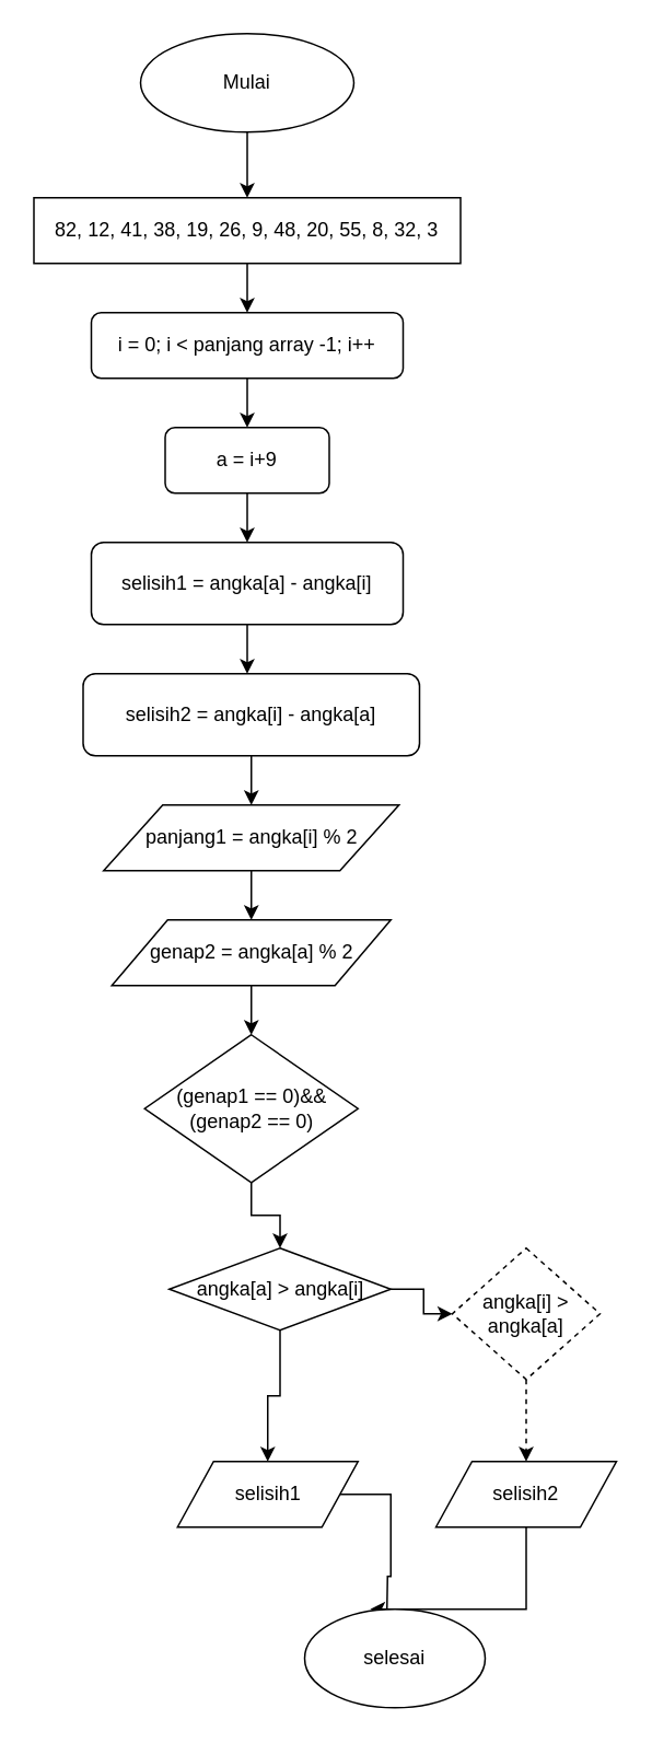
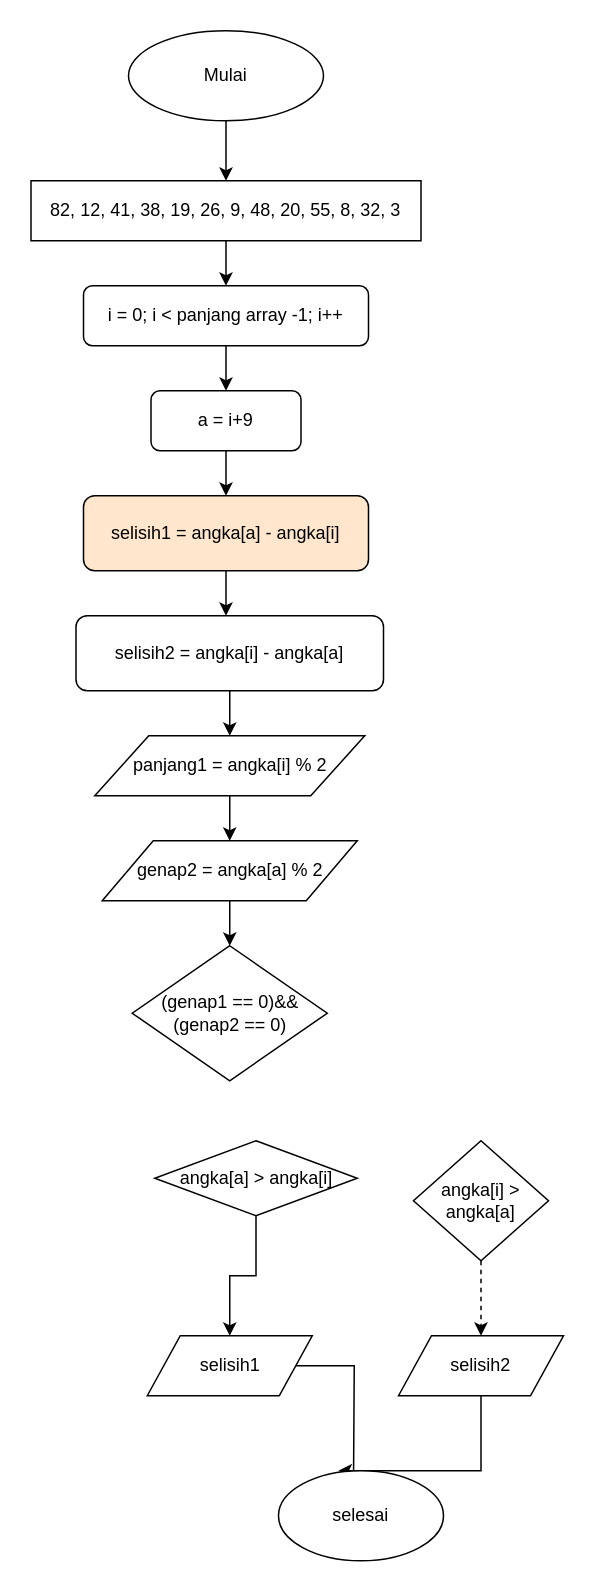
  <mxCell id="0" />
  <mxCell id="1" parent="0" />
  <mxCell id="2" style="edgeStyle=orthogonalEdgeStyle;rounded=0;orthogonalLoop=1;jettySize=auto;html=1;" edge="1" parent="1" source="3"><mxGeometry relative="1" as="geometry"><mxPoint x="150" y="120" as="targetPoint" /></mxGeometry></mxCell>
  <mxCell id="3" value="Mulai" style="ellipse;whiteSpace=wrap;html=1;" vertex="1" parent="1"><mxGeometry x="85" y="20" width="130" height="60" as="geometry" /></mxCell>
  <mxCell id="4" style="edgeStyle=orthogonalEdgeStyle;rounded=0;orthogonalLoop=1;jettySize=auto;html=1;" edge="1" parent="1" source="5"><mxGeometry relative="1" as="geometry"><mxPoint x="150" y="190" as="targetPoint" /></mxGeometry></mxCell>
  <mxCell id="5" value="82, 12, 41, 38, 19, 26, 9, 48, 20, 55, 8, 32, 3" style="rounded=0;whiteSpace=wrap;html=1;" vertex="1" parent="1"><mxGeometry x="20" y="120" width="260" height="40" as="geometry" /></mxCell>
  <mxCell id="6" style="edgeStyle=orthogonalEdgeStyle;rounded=0;orthogonalLoop=1;jettySize=auto;html=1;" edge="1" parent="1" source="7"><mxGeometry relative="1" as="geometry"><mxPoint x="150" y="260" as="targetPoint" /></mxGeometry></mxCell>
  <mxCell id="7" value="i = 0; i &amp;lt; panjang array -1; i++" style="rounded=1;whiteSpace=wrap;html=1;" vertex="1" parent="1"><mxGeometry x="55" y="190" width="190" height="40" as="geometry" /></mxCell>
  <mxCell id="8" style="edgeStyle=orthogonalEdgeStyle;rounded=0;orthogonalLoop=1;jettySize=auto;html=1;" edge="1" parent="1" source="9"><mxGeometry relative="1" as="geometry"><mxPoint x="150" y="330" as="targetPoint" /></mxGeometry></mxCell>
  <mxCell id="9" value="a = i+9" style="rounded=1;whiteSpace=wrap;html=1;" vertex="1" parent="1"><mxGeometry x="100" y="260" width="100" height="40" as="geometry" /></mxCell>
  <mxCell id="10" style="edgeStyle=orthogonalEdgeStyle;rounded=0;orthogonalLoop=1;jettySize=auto;html=1;" edge="1" parent="1" source="11"><mxGeometry relative="1" as="geometry"><mxPoint x="150" y="410" as="targetPoint" /></mxGeometry></mxCell>
- <mxCell id="11" value="selisih1 = angka[a] - angka[i]" style="rounded=1;whiteSpace=wrap;html=1;" vertex="1" parent="1"><mxGeometry x="55" y="330" width="190" height="50" as="geometry" /></mxCell>
+ <mxCell id="11" value="selisih1 = angka[a] - angka[i]" style="rounded=1;whiteSpace=wrap;html=1;fillColor=#ffe6cc;" vertex="1" parent="1"><mxGeometry x="55" y="330" width="190" height="50" as="geometry" /></mxCell>
  <mxCell id="12" style="edgeStyle=orthogonalEdgeStyle;rounded=0;orthogonalLoop=1;jettySize=auto;html=1;" edge="1" parent="1" source="13"><mxGeometry relative="1" as="geometry"><mxPoint x="152.5" y="490" as="targetPoint" /></mxGeometry></mxCell>
  <mxCell id="13" value="selisih2 = angka[i] - angka[a]" style="rounded=1;whiteSpace=wrap;html=1;" vertex="1" parent="1"><mxGeometry x="50" y="410" width="205" height="50" as="geometry" /></mxCell>
  <mxCell id="14" style="edgeStyle=orthogonalEdgeStyle;rounded=0;orthogonalLoop=1;jettySize=auto;html=1;" edge="1" parent="1" source="15"><mxGeometry relative="1" as="geometry"><mxPoint x="152.5" y="560" as="targetPoint" /></mxGeometry></mxCell>
  <mxCell id="15" value="panjang1 = angka[i] % 2" style="shape=parallelogram;perimeter=parallelogramPerimeter;whiteSpace=wrap;html=1;" vertex="1" parent="1"><mxGeometry x="62.5" y="490" width="180" height="40" as="geometry" /></mxCell>
  <mxCell id="16" style="edgeStyle=orthogonalEdgeStyle;rounded=0;orthogonalLoop=1;jettySize=auto;html=1;" edge="1" parent="1" source="17"><mxGeometry relative="1" as="geometry"><mxPoint x="152.5" y="630" as="targetPoint" /></mxGeometry></mxCell>
  <mxCell id="17" value="genap2 = angka[a] % 2" style="shape=parallelogram;perimeter=parallelogramPerimeter;whiteSpace=wrap;html=1;" vertex="1" parent="1"><mxGeometry x="67.5" y="560" width="170" height="40" as="geometry" /></mxCell>
- <mxCell id="18" style="edgeStyle=orthogonalEdgeStyle;rounded=0;orthogonalLoop=1;jettySize=auto;html=1;entryX=0.5;entryY=0;entryDx=0;entryDy=0;" edge="1" parent="1" source="19" target="22"><mxGeometry relative="1" as="geometry" /></mxCell>
  <mxCell id="19" value="(genap1 == 0)&amp;&amp;(genap2 == 0)" style="rhombus;whiteSpace=wrap;html=1;" vertex="1" parent="1"><mxGeometry x="87.5" y="630" width="130" height="90" as="geometry" /></mxCell>
  <mxCell id="20" style="edgeStyle=orthogonalEdgeStyle;rounded=0;orthogonalLoop=1;jettySize=auto;html=1;entryX=0.5;entryY=0;entryDx=0;entryDy=0;" edge="1" parent="1" source="22" target="24"><mxGeometry relative="1" as="geometry" /></mxCell>
- <mxCell id="21" style="edgeStyle=orthogonalEdgeStyle;rounded=0;orthogonalLoop=1;jettySize=auto;html=1;entryX=0;entryY=0.5;entryDx=0;entryDy=0;" edge="1" parent="1" source="22" target="26"><mxGeometry relative="1" as="geometry" /></mxCell>
  <mxCell id="22" value="angka[a] &gt; angka[i]" style="rhombus;whiteSpace=wrap;html=1;" vertex="1" parent="1"><mxGeometry x="102.5" y="760" width="135" height="50" as="geometry" /></mxCell>
  <mxCell id="23" style="edgeStyle=orthogonalEdgeStyle;rounded=0;orthogonalLoop=1;jettySize=auto;html=1;" edge="1" parent="1" source="24"><mxGeometry relative="1" as="geometry"><mxPoint x="235" y="990" as="targetPoint" /></mxGeometry></mxCell>
- <mxCell id="24" value="selisih1" style="shape=parallelogram;perimeter=parallelogramPerimeter;whiteSpace=wrap;html=1;" vertex="1" parent="1"><mxGeometry x="107.5" y="890" width="110" height="40" as="geometry" /></mxCell>
+ <mxCell id="24" value="selisih1" style="shape=parallelogram;perimeter=parallelogramPerimeter;whiteSpace=wrap;html=1;" vertex="1" parent="1"><mxGeometry x="97.5" y="890" width="110" height="40" as="geometry" /></mxCell>
  <mxCell id="25" style="edgeStyle=orthogonalEdgeStyle;rounded=0;orthogonalLoop=1;jettySize=auto;html=1;entryX=0.5;entryY=0;entryDx=0;entryDy=0;dashed=1;" edge="1" parent="1" source="26" target="28"><mxGeometry relative="1" as="geometry" /></mxCell>
- <mxCell id="26" value="angka[i] &gt; angka[a]" style="rhombus;whiteSpace=wrap;html=1;dashed=1;" vertex="1" parent="1"><mxGeometry x="275" y="760" width="90" height="80" as="geometry" /></mxCell>
+ <mxCell id="26" value="angka[i] &gt; angka[a]" style="rhombus;whiteSpace=wrap;html=1;" vertex="1" parent="1"><mxGeometry x="275" y="760" width="90" height="80" as="geometry" /></mxCell>
  <mxCell id="27" style="edgeStyle=orthogonalEdgeStyle;rounded=0;orthogonalLoop=1;jettySize=auto;html=1;" edge="1" parent="1" source="28"><mxGeometry relative="1" as="geometry"><mxPoint x="225" y="980" as="targetPoint" /><Array as="points"><mxPoint x="320" y="970" /><mxPoint x="320" y="970" /></Array></mxGeometry></mxCell>
  <mxCell id="28" value="selisih2" style="shape=parallelogram;perimeter=parallelogramPerimeter;whiteSpace=wrap;html=1;" vertex="1" parent="1"><mxGeometry x="265" y="890" width="110" height="40" as="geometry" /></mxCell>
  <mxCell id="29" value="selesai" style="ellipse;whiteSpace=wrap;html=1;" vertex="1" parent="1"><mxGeometry x="185" y="980" width="110" height="60" as="geometry" /></mxCell>
